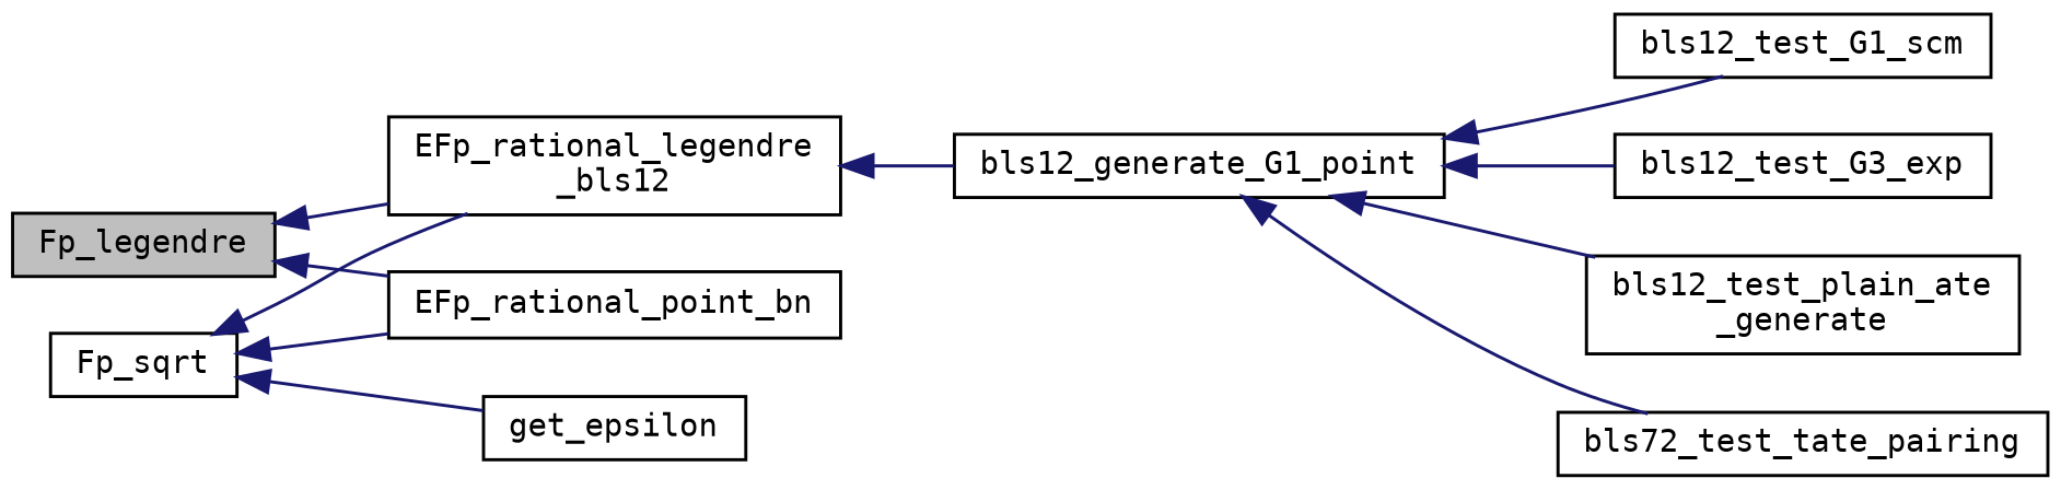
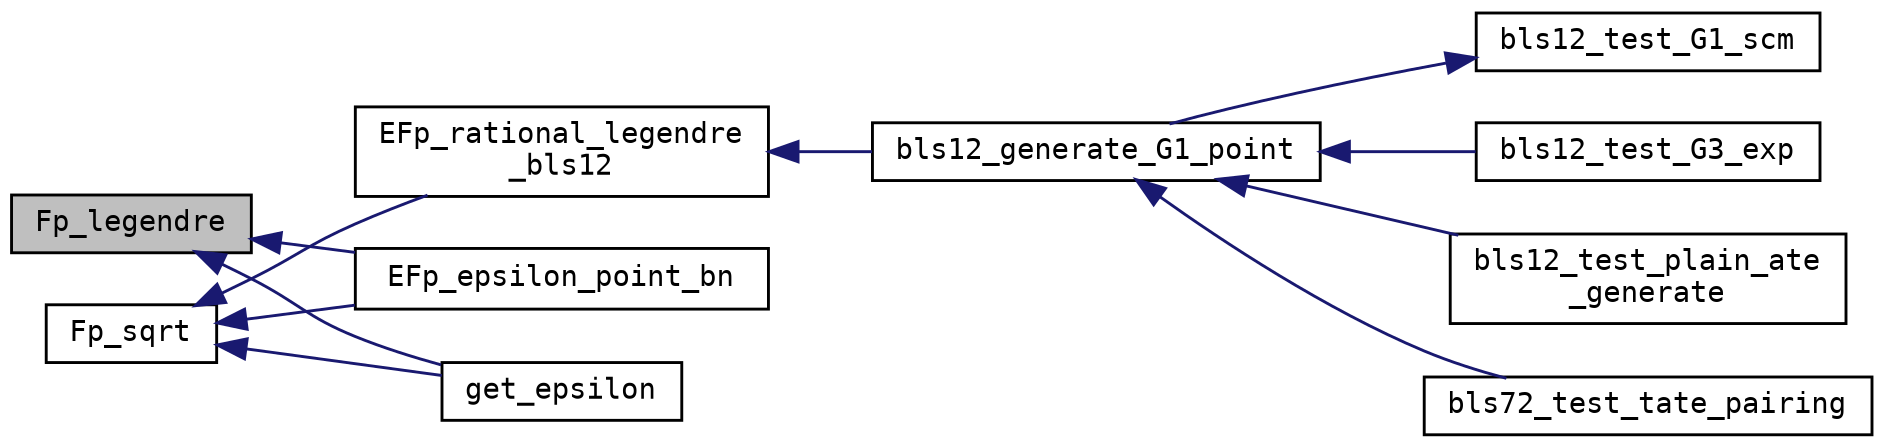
  digraph {
    fontname="DejaVu Sans Mono"
    rankdir=LR
    node [color=black fillcolor=white fontname="DejaVu Sans Mono" fontsize=10 shape=record style=filled]
    edge [color=midnightblue dir=back fontname="DejaVu Sans Mono" fontsize=10 labelfontname=Helvetica labelfontsize=10 style=solid]
    n1 [fillcolor=grey75 fontcolor=black height=0.2 label=Fp_legendre width=0.4]
    n2 [height=0.2 label="EFp_rational_legendre\l_bls12" width=0.4]
-   n3 [height=0.2 label=EFp_rational_point_bn width=0.4]
+   n3 [height=0.2 label=EFp_epsilon_point_bn width=0.4]
    n4 [height=0.2 label=bls12_generate_G1_point width=0.4]
    n5 [height=0.2 label=Fp_sqrt width=0.4]
    n6 [height=0.2 label=get_epsilon width=0.4]
    n7 [height=0.2 label=bls12_test_G1_scm width=0.4]
    n8 [height=0.2 label=bls12_test_G3_exp width=0.4]
    n9 [height=0.2 label="bls12_test_plain_ate\l_generate" width=0.4]
    n10 [height=0.2 label=bls72_test_tate_pairing width=0.4]
-   n1 -> n2
+   n1 -> n6
    n1 -> n3
    n2 -> n4
-   n4 -> n7
+   n7 -> n4
    n4 -> n8
    n4 -> n9
    n4 -> n10
    n5 -> n2
    n5 -> n3
    n5 -> n6
  }
